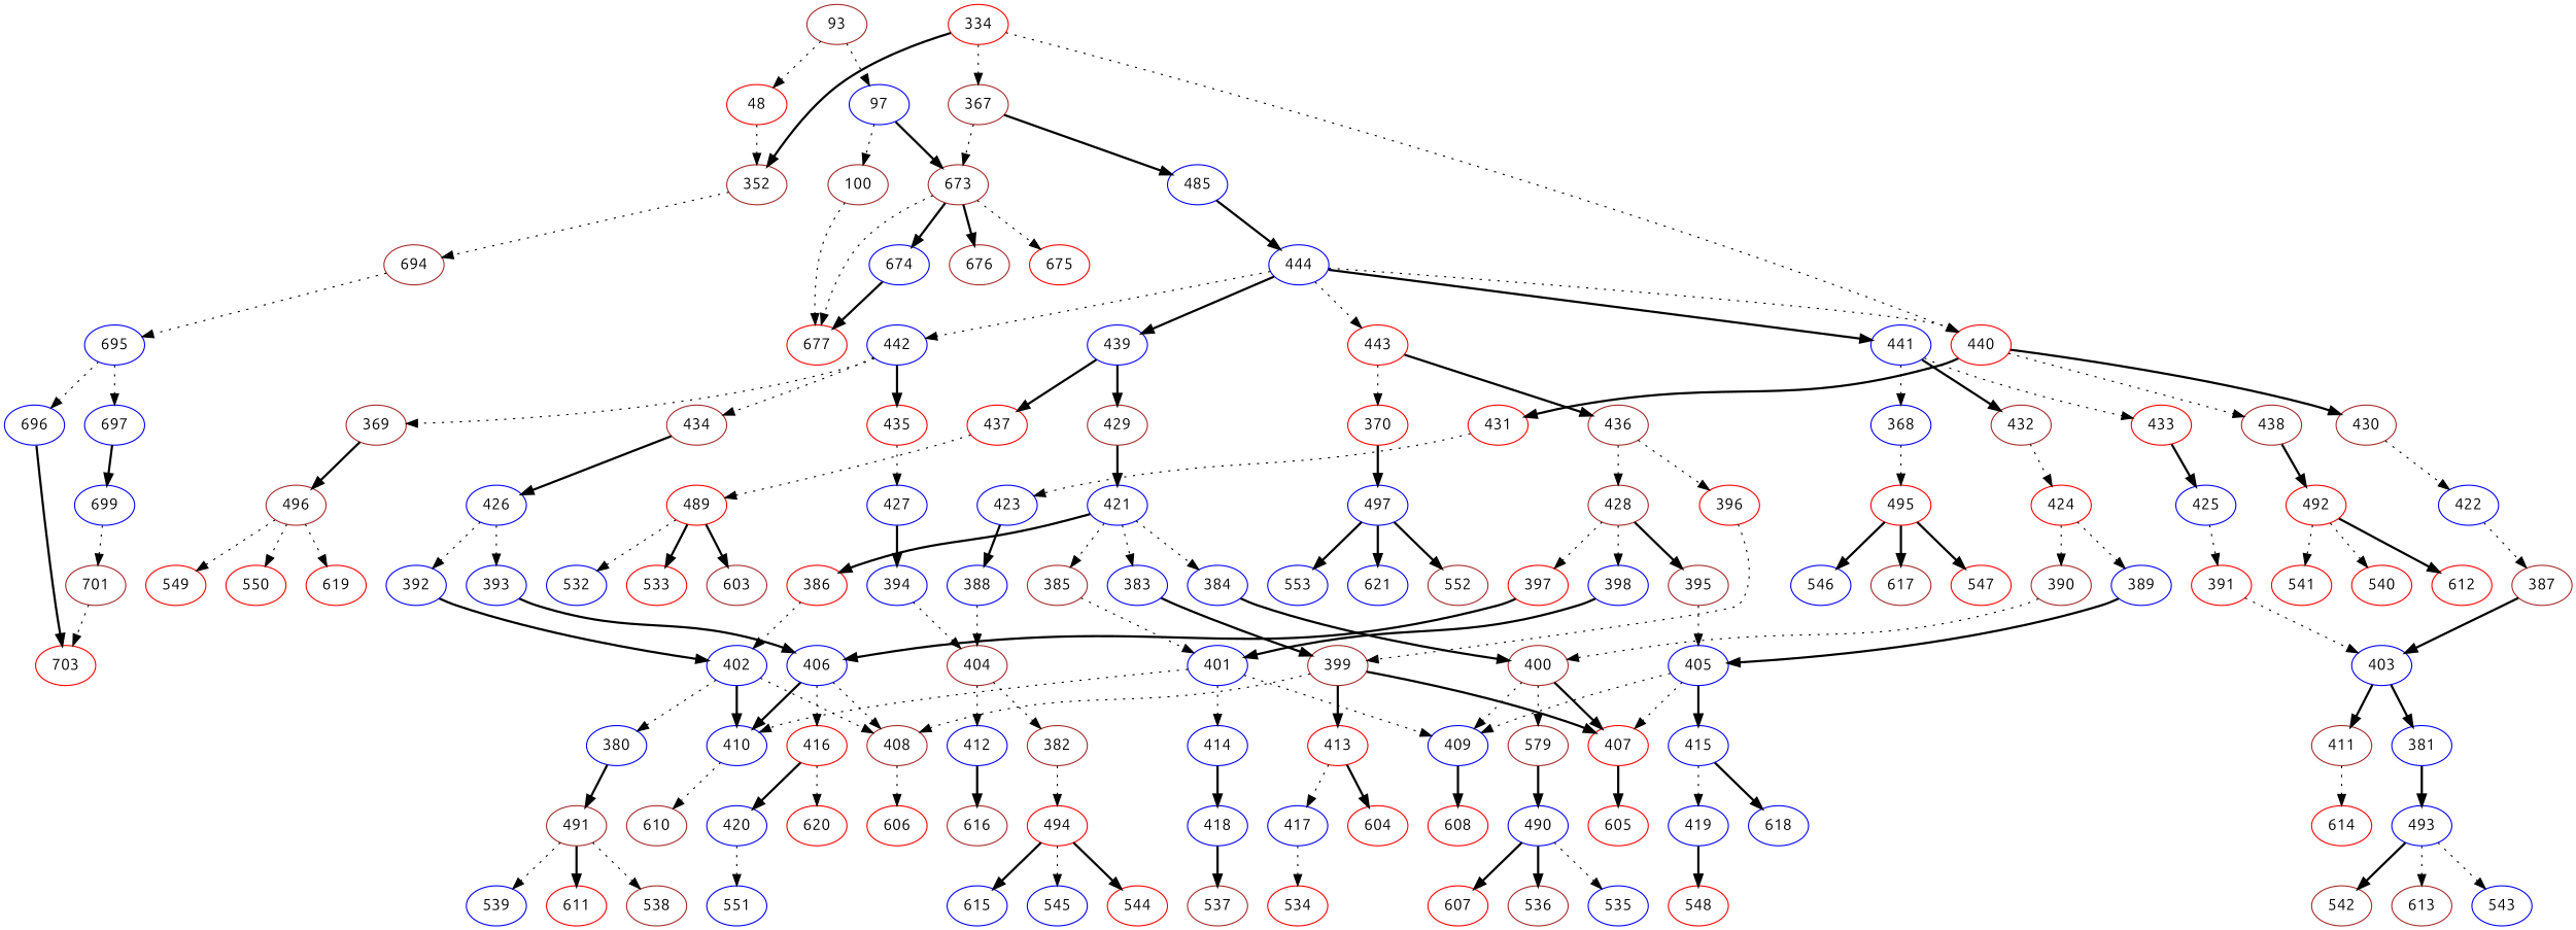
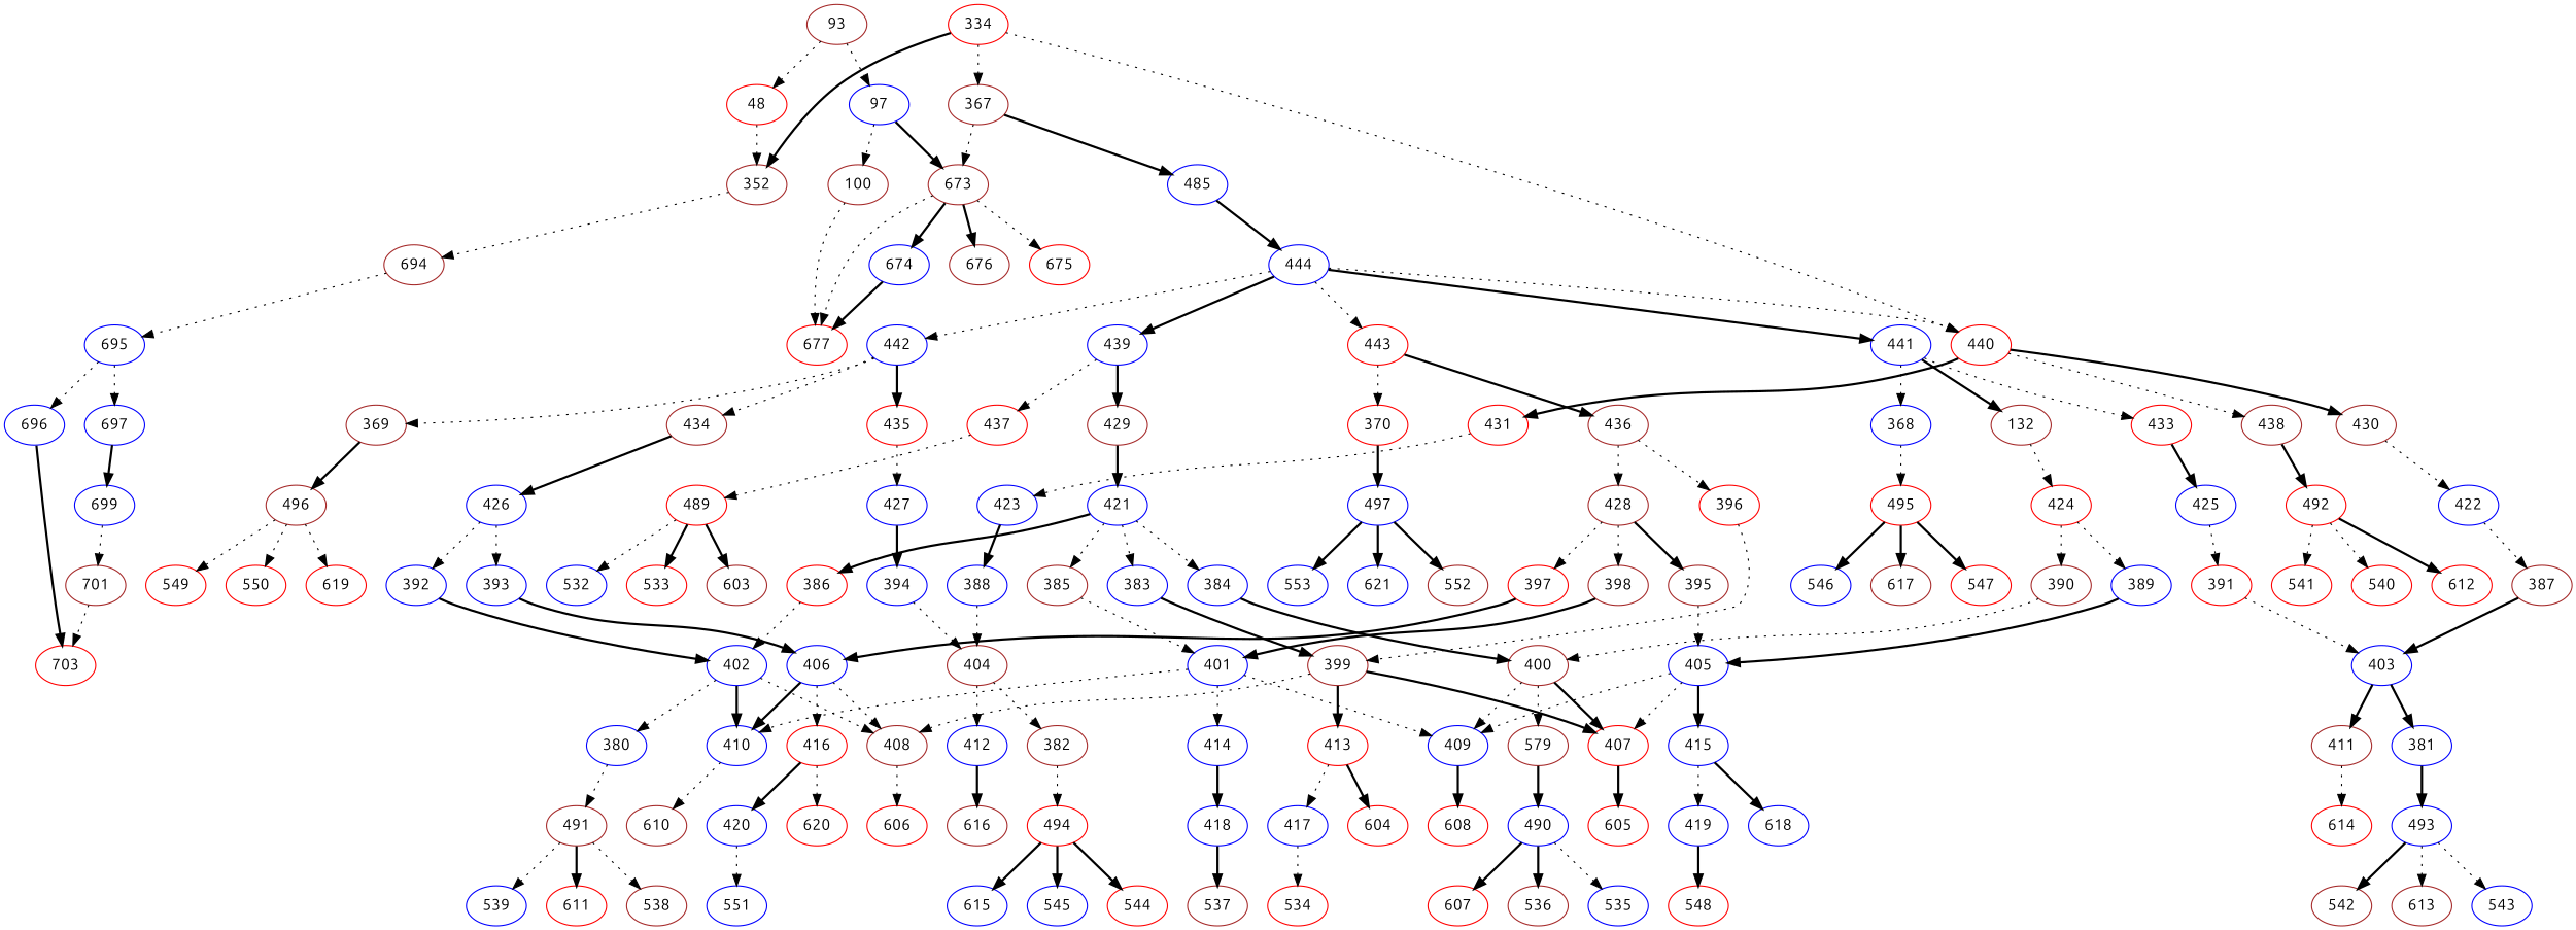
  digraph {
    fontname=Ubuntu
    node [color=blue fontname=Ubuntu]
    edge [fontname=Ubuntu style=dotted]
    100 [color=brown]
    97
    673 [color=brown]
    677 [color=red]
    676 [color=brown]
    675 [color=red]
    674
    694 [color=brown]
    695
    696
    697
    387 [color=brown]
    422
    403
    427
    394
    404 [color=brown]
    352 [color=brown]
    534 [color=red]
    417
    400 [color=brown]
    n22 [color=brown label=579]
    407 [color=red]
    409
    490
    605 [color=red]
    608 [color=red]
    535
    607 [color=red]
    536 [color=brown]
    414
    418
    537 [color=brown]
    496 [color=brown]
    619 [color=red]
    549 [color=red]
    550 [color=red]
    429 [color=brown]
    439
    437 [color=red]
    421
    489 [color=red]
    436 [color=brown]
    428 [color=brown]
    396 [color=red]
    397 [color=red]
    395 [color=brown]
-   398
+   398 [color=brown]
    389
    405
    415
    367 [color=brown]
    485
    444
    440 [color=red]
    443 [color=red]
    441
    442
    434 [color=brown]
    426
    393
    392
    406
    410
    408 [color=brown]
    416 [color=red]
    430 [color=brown]
    381
    411 [color=brown]
    424 [color=red]
    390 [color=brown]
    48 [color=red]
    412
    382 [color=brown]
    616 [color=brown]
    494 [color=red]
    384
    618
    419
    548 [color=red]
    431 [color=red]
    438 [color=brown]
    423
    492 [color=red]
    401
    610 [color=brown]
    388
    612 [color=red]
    541 [color=red]
    540 [color=red]
    701 [color=brown]
    703 [color=red]
    385 [color=brown]
    383
    386 [color=red]
    435 [color=red]
    402
    380
    606 [color=red]
    491 [color=brown]
    369 [color=brown]
    399 [color=brown]
    413 [color=red]
    604 [color=red]
    545
    544 [color=red]
    615
    370 [color=red]
    497
    621
    552 [color=brown]
    553
    495 [color=red]
    368
    546
    617 [color=brown]
    547 [color=red]
    611 [color=red]
    538 [color=brown]
    539
    699
    420
    620 [color=red]
-   432 [color=brown]
+   432 [color=brown label=132]
    93 [color=brown]
    551
    391 [color=red]
    493
    613 [color=brown]
    543
    542 [color=brown]
    425
    533 [color=red]
    603 [color=brown]
    532
    433 [color=red]
    334 [color=red]
    614 [color=red]
    100 -> 677
    97 -> 100
    97 -> 673 [style=bold]
    673 -> 677
    673 -> 676 [style=bold]
    673 -> 675
    673 -> 674 [style=bold]
    674 -> 677 [style=bold]
    694 -> 695
    695 -> 696
    695 -> 697
    696 -> 703 [style=bold]
    697 -> 699 [style=bold]
    387 -> 403 [style=bold]
    422 -> 387
    403 -> 381 [style=bold]
    403 -> 411 [style=bold]
    427 -> 394 [style=bold]
    394 -> 404
    404 -> 412
    404 -> 382
    352 -> 694
    417 -> 534
    400 -> n22
    400 -> 407 [style=bold]
    400 -> 409
    n22 -> 490 [style=bold]
    407 -> 605 [style=bold]
    409 -> 608 [style=bold]
    490 -> 535
    490 -> 607 [style=bold]
    490 -> 536 [style=bold]
    414 -> 418 [style=bold]
    418 -> 537 [style=bold]
    496 -> 619
    496 -> 549
    496 -> 550
    429 -> 421 [style=bold]
    439 -> 429 [style=bold]
-   439 -> 437 [style=bold]
+   439 -> 437
    437 -> 489
    421 -> 384
    421 -> 385
    421 -> 383
    421 -> 386 [style=bold]
    489 -> 533 [style=bold]
    489 -> 603 [style=bold]
    489 -> 532
    436 -> 428
    436 -> 396
    428 -> 397
    428 -> 395 [style=bold]
    428 -> 398
    396 -> 399
    397 -> 406 [style=bold]
    395 -> 405
    398 -> 401 [style=bold]
    389 -> 405 [style=bold]
    405 -> 407
    405 -> 409
    405 -> 415 [style=bold]
    415 -> 618 [style=bold]
    415 -> 419
    367 -> 673
    367 -> 485 [style=bold]
    485 -> 444 [style=bold]
    444 -> 439 [style=bold]
    444 -> 440
    444 -> 443
    444 -> 441 [style=bold]
    444 -> 442
    440 -> 430 [style=bold]
    440 -> 431 [style=bold]
    440 -> 438
    443 -> 436 [style=bold]
    443 -> 370
    441 -> 368
    441 -> 432 [style=bold]
    441 -> 433
    442 -> 434
    442 -> 435 [style=bold]
    442 -> 369
    434 -> 426 [style=bold]
    426 -> 393
    426 -> 392
    393 -> 406 [style=bold]
    392 -> 402 [style=bold]
    406 -> 410 [style=bold]
    406 -> 408
    406 -> 416
    410 -> 610
    408 -> 606
    416 -> 420 [style=bold]
    416 -> 620
    430 -> 422
    381 -> 493 [style=bold]
    411 -> 614
    424 -> 389
    424 -> 390
    390 -> 400
    48 -> 352
    412 -> 616 [style=bold]
    382 -> 494
-   494 -> 545
+   494 -> 545 [style=bold]
    494 -> 544 [style=bold]
    494 -> 615 [style=bold]
    384 -> 400 [style=bold]
    419 -> 548 [style=bold]
    431 -> 423
    438 -> 492 [style=bold]
    423 -> 388 [style=bold]
    492 -> 612 [style=bold]
    492 -> 541
    492 -> 540
    401 -> 409
    401 -> 414
    401 -> 410
    388 -> 404
    701 -> 703
    385 -> 401
    383 -> 399 [style=bold]
    386 -> 402
    435 -> 427
    402 -> 410 [style=bold]
    402 -> 408
    402 -> 380
-   380 -> 491 [style=bold]
+   380 -> 491
    491 -> 611 [style=bold]
    491 -> 538
    491 -> 539
    369 -> 496 [style=bold]
    399 -> 407 [style=bold]
    399 -> 408
    399 -> 413 [style=bold]
    413 -> 417
    413 -> 604 [style=bold]
    370 -> 497 [style=bold]
    497 -> 621 [style=bold]
    497 -> 552 [style=bold]
    497 -> 553 [style=bold]
    495 -> 546 [style=bold]
    495 -> 617 [style=bold]
    495 -> 547 [style=bold]
    368 -> 495
    699 -> 701
    420 -> 551
    432 -> 424
    93 -> 97
    93 -> 48
    391 -> 403
    493 -> 613
    493 -> 543
    493 -> 542 [style=bold]
    425 -> 391
    433 -> 425 [style=bold]
    334 -> 352 [style=bold]
    334 -> 367
    334 -> 440
  }
